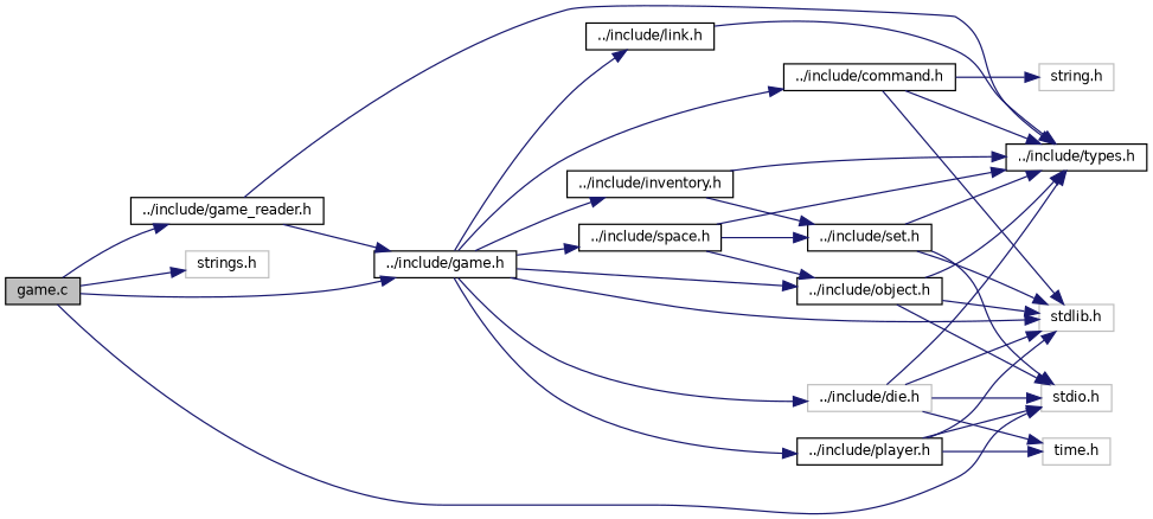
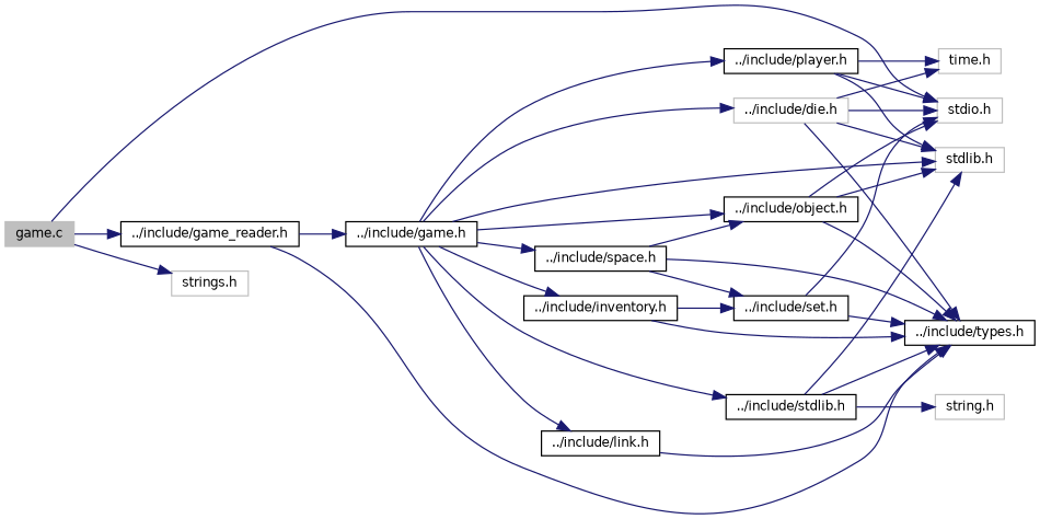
  digraph {
    rankdir=LR
    node [color=black fillcolor=white fontname=Helvetica fontsize=10 shape=record style=filled]
    edge [color=midnightblue fontname=Helvetica fontsize=10 labelfontname=Helvetica labelfontsize=10 style=solid]
-   n1 [fillcolor=grey75 fontcolor=black height=0.2 label="game.c" width=0.4]
+   n1 [color=grey75 fillcolor=grey75 fontcolor=black height=0.2 label="game.c" width=0.4]
    n2 [color=grey75 height=0.2 label="stdio.h" width=0.4]
    n3 [color=grey75 height=0.2 label="strings.h" width=0.4]
    n4 [height=0.2 label="../include/game.h" width=0.4]
    n5 [height=0.2 label="../include/game_reader.h" width=0.4]
    n6 [color=grey75 height=0.2 label="stdlib.h" width=0.4]
-   n7 [height=0.2 label="../include/command.h" width=0.4]
+   n7 [height=0.2 label="../include/stdlib.h" width=0.4]
    n8 [height=0.2 label="../include/space.h" width=0.4]
    n9 [height=0.2 label="../include/object.h" width=0.4]
    n10 [height=0.2 label="../include/player.h" width=0.4]
    n11 [color=grey75 height=0.2 label="../include/die.h" width=0.4]
    n12 [height=0.2 label="../include/link.h" width=0.4]
    n13 [height=0.2 label="../include/inventory.h" width=0.4]
    n14 [height=0.2 label="../include/types.h" width=0.4]
    n15 [color=grey75 height=0.2 label="string.h" width=0.4]
    n16 [height=0.2 label="../include/set.h" width=0.4]
    n17 [color=grey75 height=0.2 label="time.h" width=0.4]
    n1 -> n2
    n1 -> n3
-   n1 -> n4
    n1 -> n5
    n4 -> n6
    n4 -> n7
    n4 -> n8
    n4 -> n9
    n4 -> n10
    n4 -> n11
    n4 -> n12
    n4 -> n13
    n5 -> n4
    n5 -> n14
    n7 -> n6
    n7 -> n14
    n7 -> n15
    n8 -> n9
    n8 -> n14
    n8 -> n16
    n9 -> n2
    n9 -> n6
    n9 -> n14
    n10 -> n2
    n10 -> n6
    n10 -> n17
    n11 -> n2
    n11 -> n6
    n11 -> n14
    n11 -> n17
    n12 -> n14
    n13 -> n14
    n13 -> n16
    n16 -> n2
-   n16 -> n6
    n16 -> n14
  }
